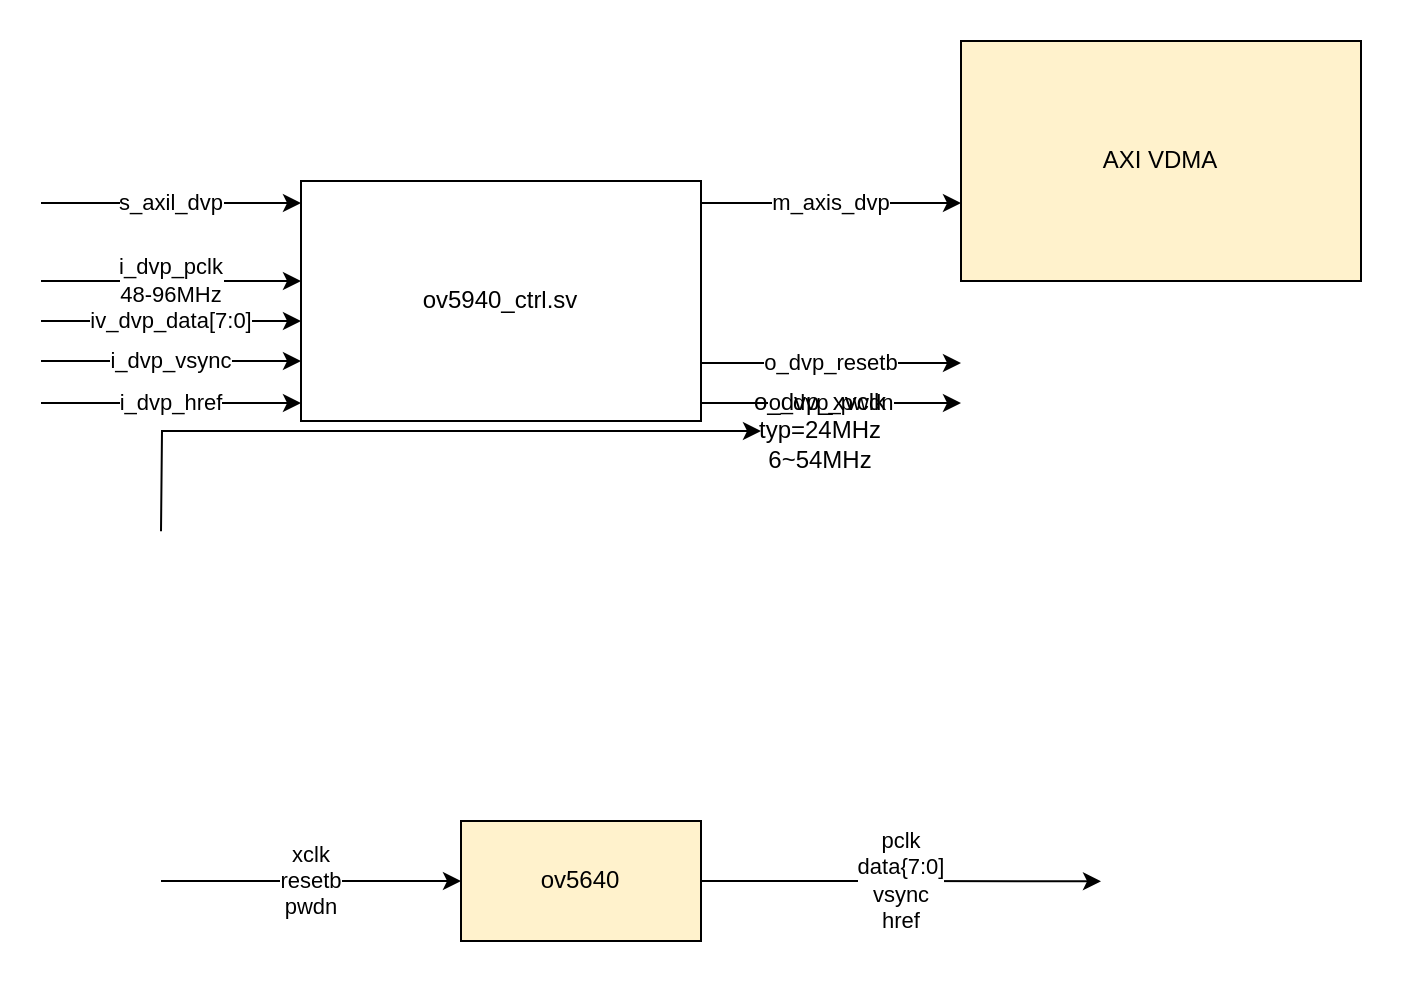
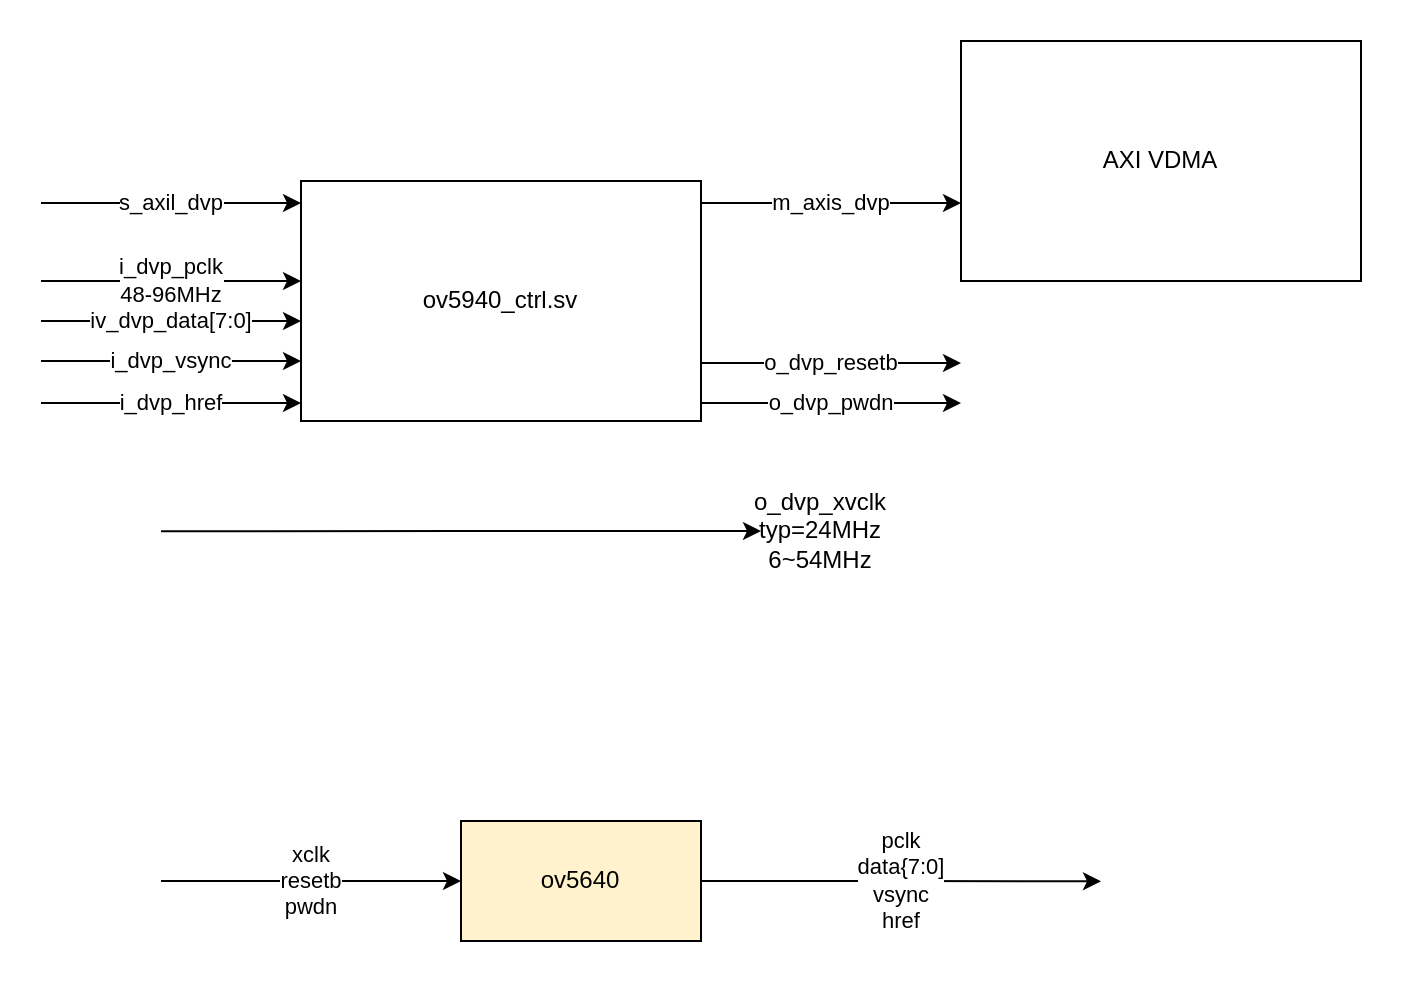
  <mxCell id="0" />
  <mxCell id="1" parent="0" />
  <mxCell id="2" value="ov5940_ctrl.sv" style="rounded=0;whiteSpace=wrap;html=1;" parent="1" vertex="1"><mxGeometry x="150" y="90" width="200" height="120" as="geometry" /></mxCell>
  <mxCell id="3" value="i_dvp_pclk&lt;div&gt;48-96MHz&lt;/div&gt;" style="endArrow=classic;html=1;rounded=0;entryX=0;entryY=0.25;entryDx=0;entryDy=0;" parent="1" edge="1"><mxGeometry width="50" height="50" relative="1" as="geometry"><mxPoint x="20" y="140" as="sourcePoint" /><mxPoint x="150" y="140" as="targetPoint" /><mxPoint as="offset" /></mxGeometry></mxCell>
  <mxCell id="4" value="iv_dvp_data[7:0]" style="endArrow=classic;html=1;rounded=0;entryX=0;entryY=0.25;entryDx=0;entryDy=0;" parent="1" edge="1"><mxGeometry width="50" height="50" relative="1" as="geometry"><mxPoint x="20" y="160" as="sourcePoint" /><mxPoint x="150" y="160" as="targetPoint" /></mxGeometry></mxCell>
  <mxCell id="5" value="i_dvp_vsync" style="endArrow=classic;html=1;rounded=0;entryX=0;entryY=0.25;entryDx=0;entryDy=0;" parent="1" edge="1"><mxGeometry width="50" height="50" relative="1" as="geometry"><mxPoint x="20" y="180" as="sourcePoint" /><mxPoint x="150" y="180" as="targetPoint" /></mxGeometry></mxCell>
  <mxCell id="6" value="i_dvp_href" style="endArrow=classic;html=1;rounded=0;entryX=0;entryY=0.25;entryDx=0;entryDy=0;" parent="1" edge="1"><mxGeometry width="50" height="50" relative="1" as="geometry"><mxPoint x="20" y="201" as="sourcePoint" /><mxPoint x="150" y="201" as="targetPoint" /></mxGeometry></mxCell>
  <mxCell id="7" value="o_dvp_pwdn" style="endArrow=classic;html=1;rounded=0;entryX=0;entryY=0.25;entryDx=0;entryDy=0;" parent="1" edge="1"><mxGeometry width="50" height="50" relative="1" as="geometry"><mxPoint x="350" y="201" as="sourcePoint" /><mxPoint x="480" y="201" as="targetPoint" /></mxGeometry></mxCell>
  <mxCell id="8" value="o_dvp_resetb" style="endArrow=classic;html=1;rounded=0;entryX=0;entryY=0.25;entryDx=0;entryDy=0;" parent="1" edge="1"><mxGeometry width="50" height="50" relative="1" as="geometry"><mxPoint x="350" y="181" as="sourcePoint" /><mxPoint x="480" y="181" as="targetPoint" /></mxGeometry></mxCell>
  <mxCell id="9" value="m_axis_dvp" style="endArrow=classic;html=1;rounded=0;entryX=0;entryY=0.25;entryDx=0;entryDy=0;" parent="1" edge="1"><mxGeometry width="50" height="50" relative="1" as="geometry"><mxPoint x="350" y="101" as="sourcePoint" /><mxPoint x="480" y="101" as="targetPoint" /></mxGeometry></mxCell>
  <mxCell id="10" value="s_axil_dvp" style="endArrow=classic;html=1;rounded=0;entryX=0;entryY=0.25;entryDx=0;entryDy=0;" parent="1" edge="1"><mxGeometry width="50" height="50" relative="1" as="geometry"><mxPoint x="20" y="101" as="sourcePoint" /><mxPoint x="150" y="101" as="targetPoint" /></mxGeometry></mxCell>
- <mxCell id="11" value="AXI VDMA" style="rounded=0;whiteSpace=wrap;html=1;fillColor=#fff2cc;" parent="1" vertex="1"><mxGeometry x="480" y="20" width="200" height="120" as="geometry" /></mxCell>
+ <mxCell id="11" value="AXI VDMA" style="rounded=0;whiteSpace=wrap;html=1;" parent="1" vertex="1"><mxGeometry x="480" y="20" width="200" height="120" as="geometry" /></mxCell>
  <mxCell id="12" style="edgeStyle=orthogonalEdgeStyle;rounded=0;orthogonalLoop=1;jettySize=auto;html=1;exitX=0;exitY=0.5;exitDx=0;exitDy=0;startArrow=classic;startFill=1;endArrow=none;endFill=0;" edge="1" parent="1" source="13"><mxGeometry relative="1" as="geometry"><mxPoint x="80" y="265.167" as="targetPoint" /></mxGeometry></mxCell>
- <mxCell id="13" value="o_dvp_xvclk&lt;div&gt;typ=24MHz&lt;/div&gt;&lt;div&gt;6~54MHz&lt;/div&gt;" style="text;html=1;align=center;verticalAlign=middle;whiteSpace=wrap;rounded=0;" vertex="1" parent="1"><mxGeometry x="380" y="200" width="60" height="30" as="geometry" /></mxCell>
+ <mxCell id="13" value="o_dvp_xvclk&lt;div&gt;typ=24MHz&lt;/div&gt;&lt;div&gt;6~54MHz&lt;/div&gt;" style="text;html=1;align=center;verticalAlign=middle;whiteSpace=wrap;rounded=0;" vertex="1" parent="1"><mxGeometry x="380" y="250" width="60" height="30" as="geometry" /></mxCell>
  <mxCell id="14" value="pclk&lt;div&gt;data{7:0]&lt;/div&gt;&lt;div&gt;vsync&lt;/div&gt;&lt;div&gt;href&lt;/div&gt;" style="edgeStyle=orthogonalEdgeStyle;rounded=0;orthogonalLoop=1;jettySize=auto;html=1;exitX=1;exitY=0.5;exitDx=0;exitDy=0;" edge="1" parent="1" source="15"><mxGeometry relative="1" as="geometry"><mxPoint x="550" y="440.167" as="targetPoint" /></mxGeometry></mxCell>
  <mxCell id="15" value="ov5640" style="rounded=0;whiteSpace=wrap;html=1;fillColor=#fff2cc;" vertex="1" parent="1"><mxGeometry x="230" y="410" width="120" height="60" as="geometry" /></mxCell>
  <mxCell id="16" value="xclk&lt;div&gt;resetb&lt;/div&gt;&lt;div&gt;pwdn&lt;/div&gt;" style="endArrow=classic;html=1;rounded=0;entryX=0;entryY=0.5;entryDx=0;entryDy=0;" edge="1" parent="1" target="15"><mxGeometry width="50" height="50" relative="1" as="geometry"><mxPoint x="80" y="440" as="sourcePoint" /><mxPoint x="130" y="400" as="targetPoint" /></mxGeometry></mxCell>
